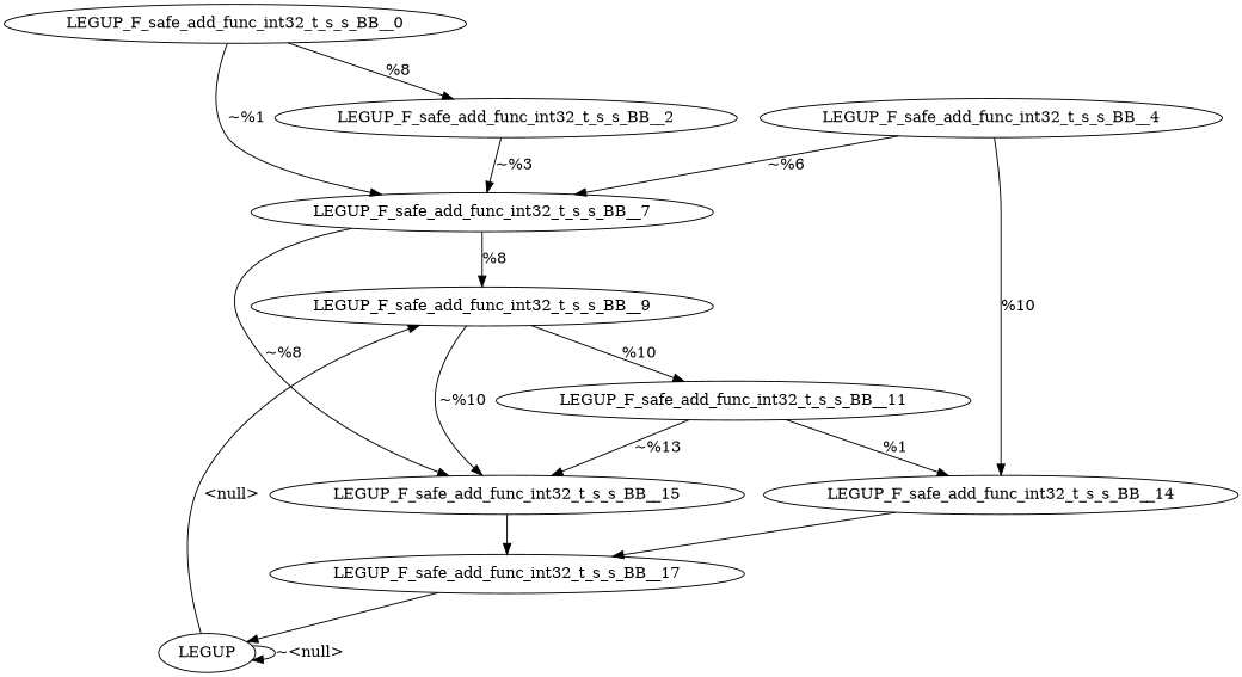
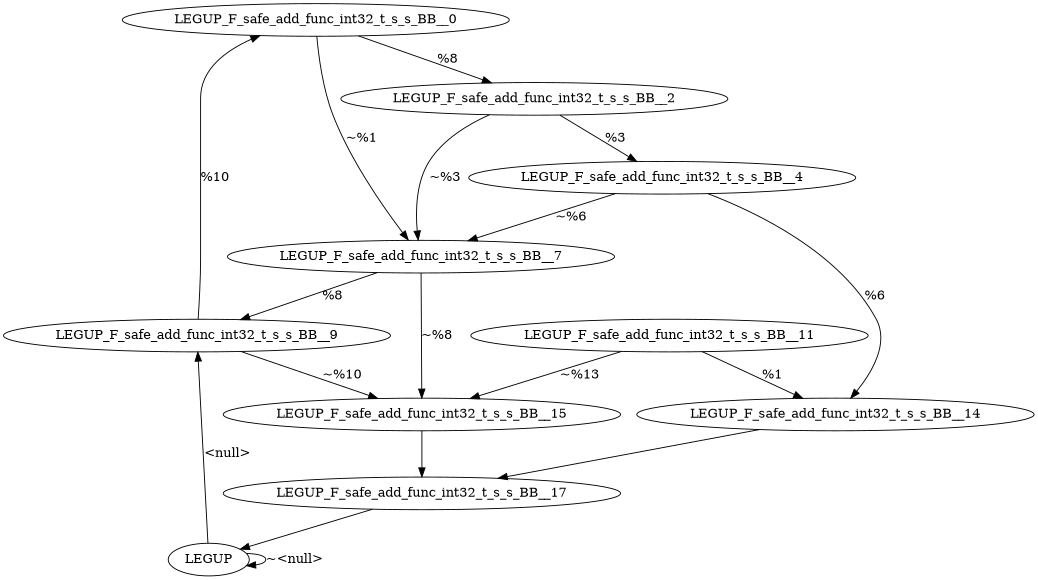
  digraph {
    n1 [label=LEGUP_F_safe_add_func_int32_t_s_s_BB__0]
    n2 [label=LEGUP_F_safe_add_func_int32_t_s_s_BB__2]
    n3 [label=LEGUP_F_safe_add_func_int32_t_s_s_BB__7]
    n4 [label=LEGUP_F_safe_add_func_int32_t_s_s_BB__4]
    n5 [label=LEGUP_F_safe_add_func_int32_t_s_s_BB__9]
    n6 [label=LEGUP_F_safe_add_func_int32_t_s_s_BB__15]
    n7 [label=LEGUP]
    n8 [label=LEGUP_F_safe_add_func_int32_t_s_s_BB__14]
    n9 [label=LEGUP_F_safe_add_func_int32_t_s_s_BB__11]
    n10 [label=LEGUP_F_safe_add_func_int32_t_s_s_BB__17]
    n1 -> n2 [label="%8"]
    n1 -> n3 [label="~%1"]
    n2 -> n3 [label="~%3"]
+   n2 -> n4 [label="%3"]
    n3 -> n5 [label="%8"]
    n3 -> n6 [label="~%8"]
    n4 -> n3 [label="~%6"]
-   n4 -> n8 [label="%10"]
+   n4 -> n8 [label="%6"]
    n5 -> n6 [label="~%10"]
-   n5 -> n9 [label="%10"]
+   n5 -> n1 [label="%10"]
    n6 -> n10
    n7 -> n5 [label="<null>"]
    n7 -> n7 [label="~<null>"]
    n8 -> n10
    n9 -> n6 [label="~%13"]
    n9 -> n8 [label="%1"]
    n10 -> n7
  }
